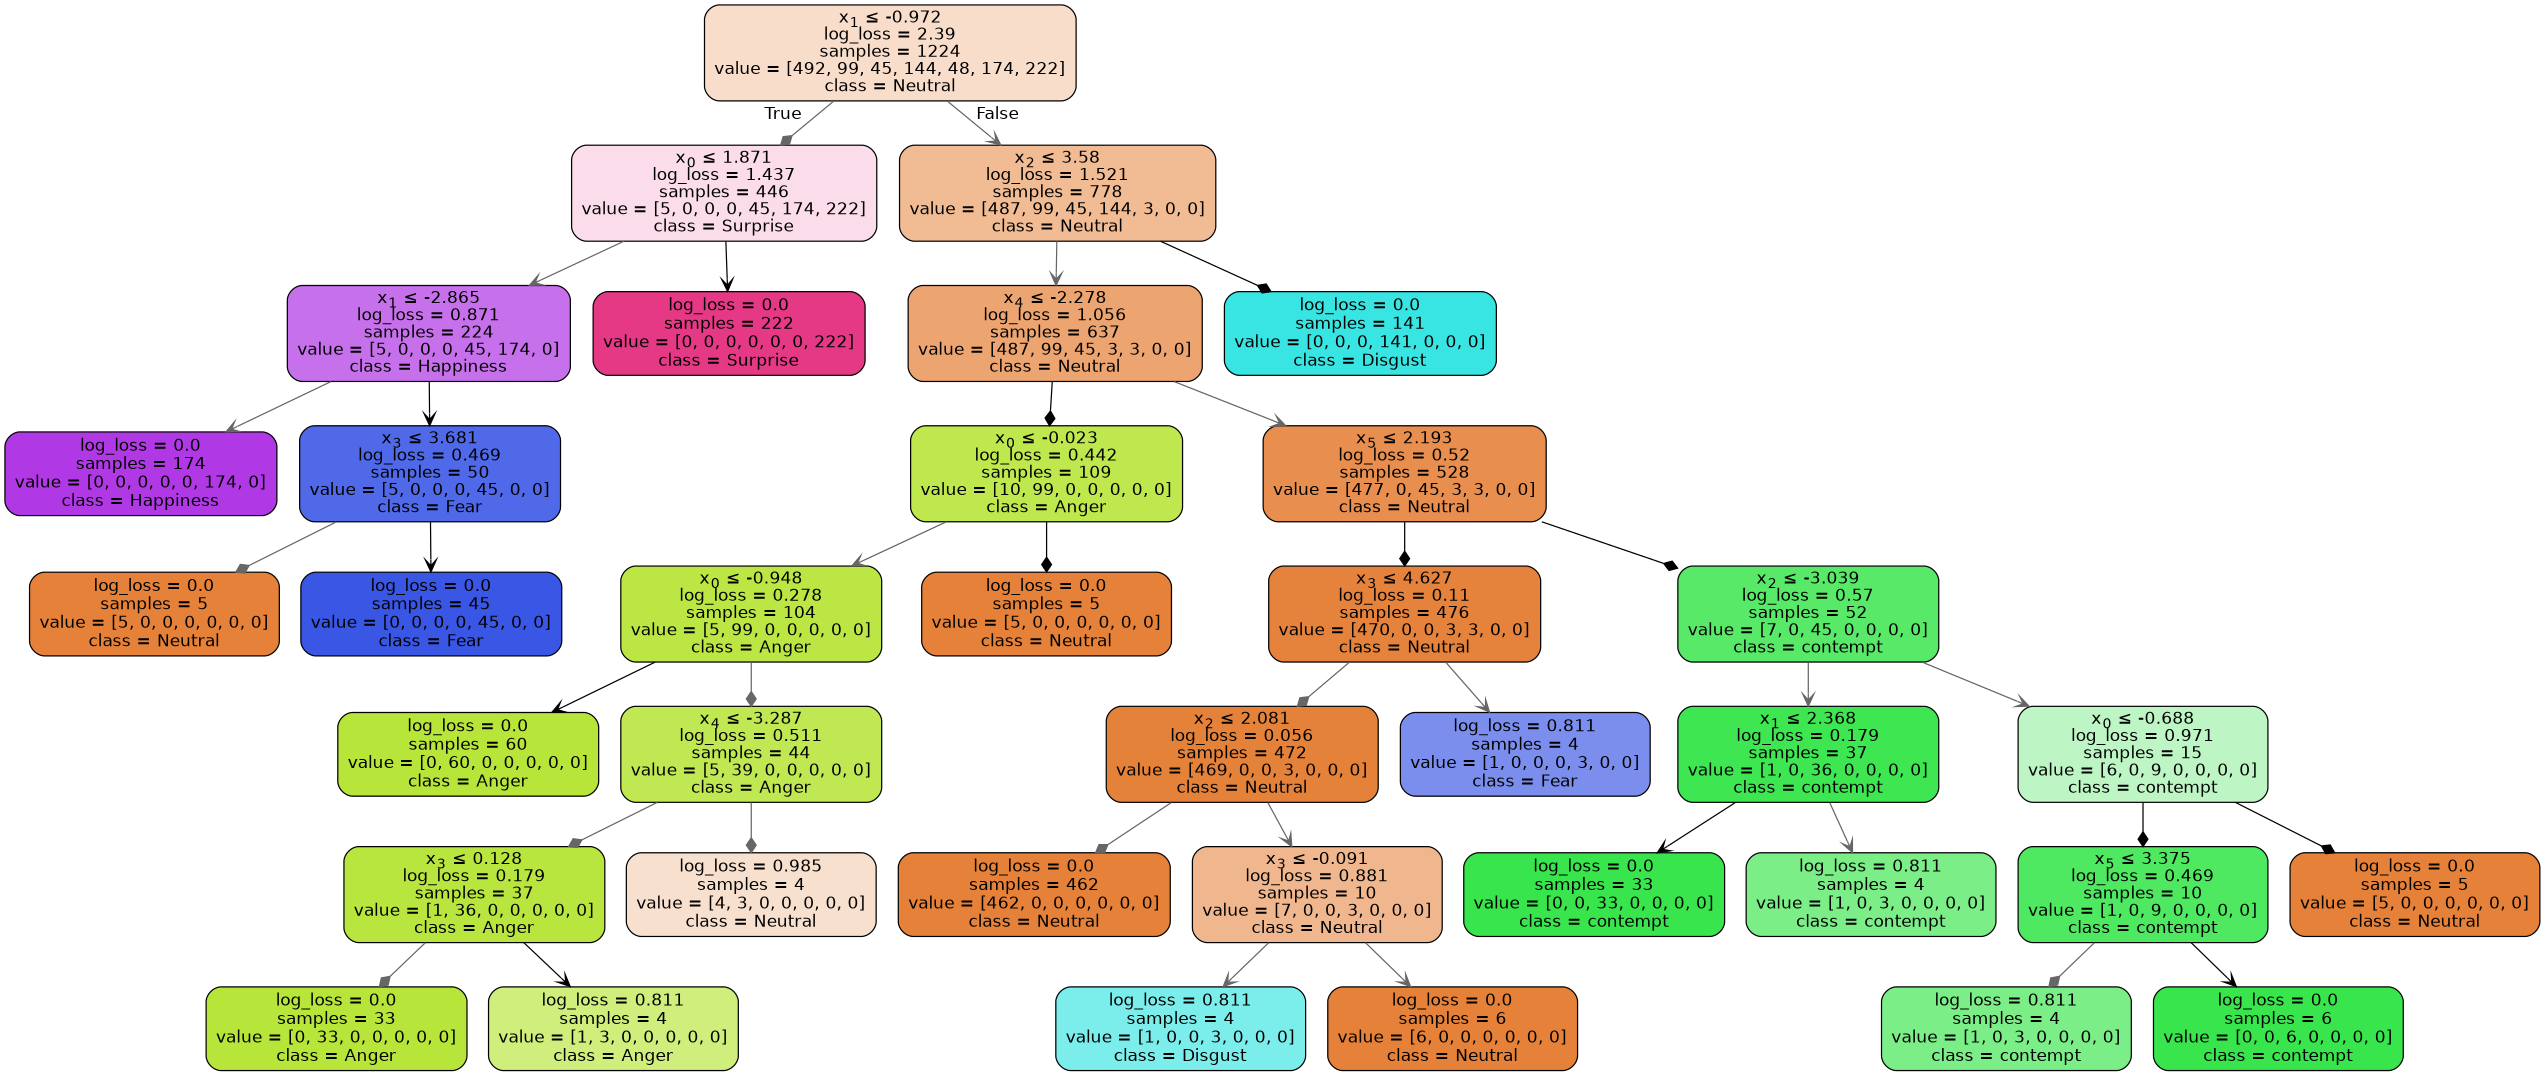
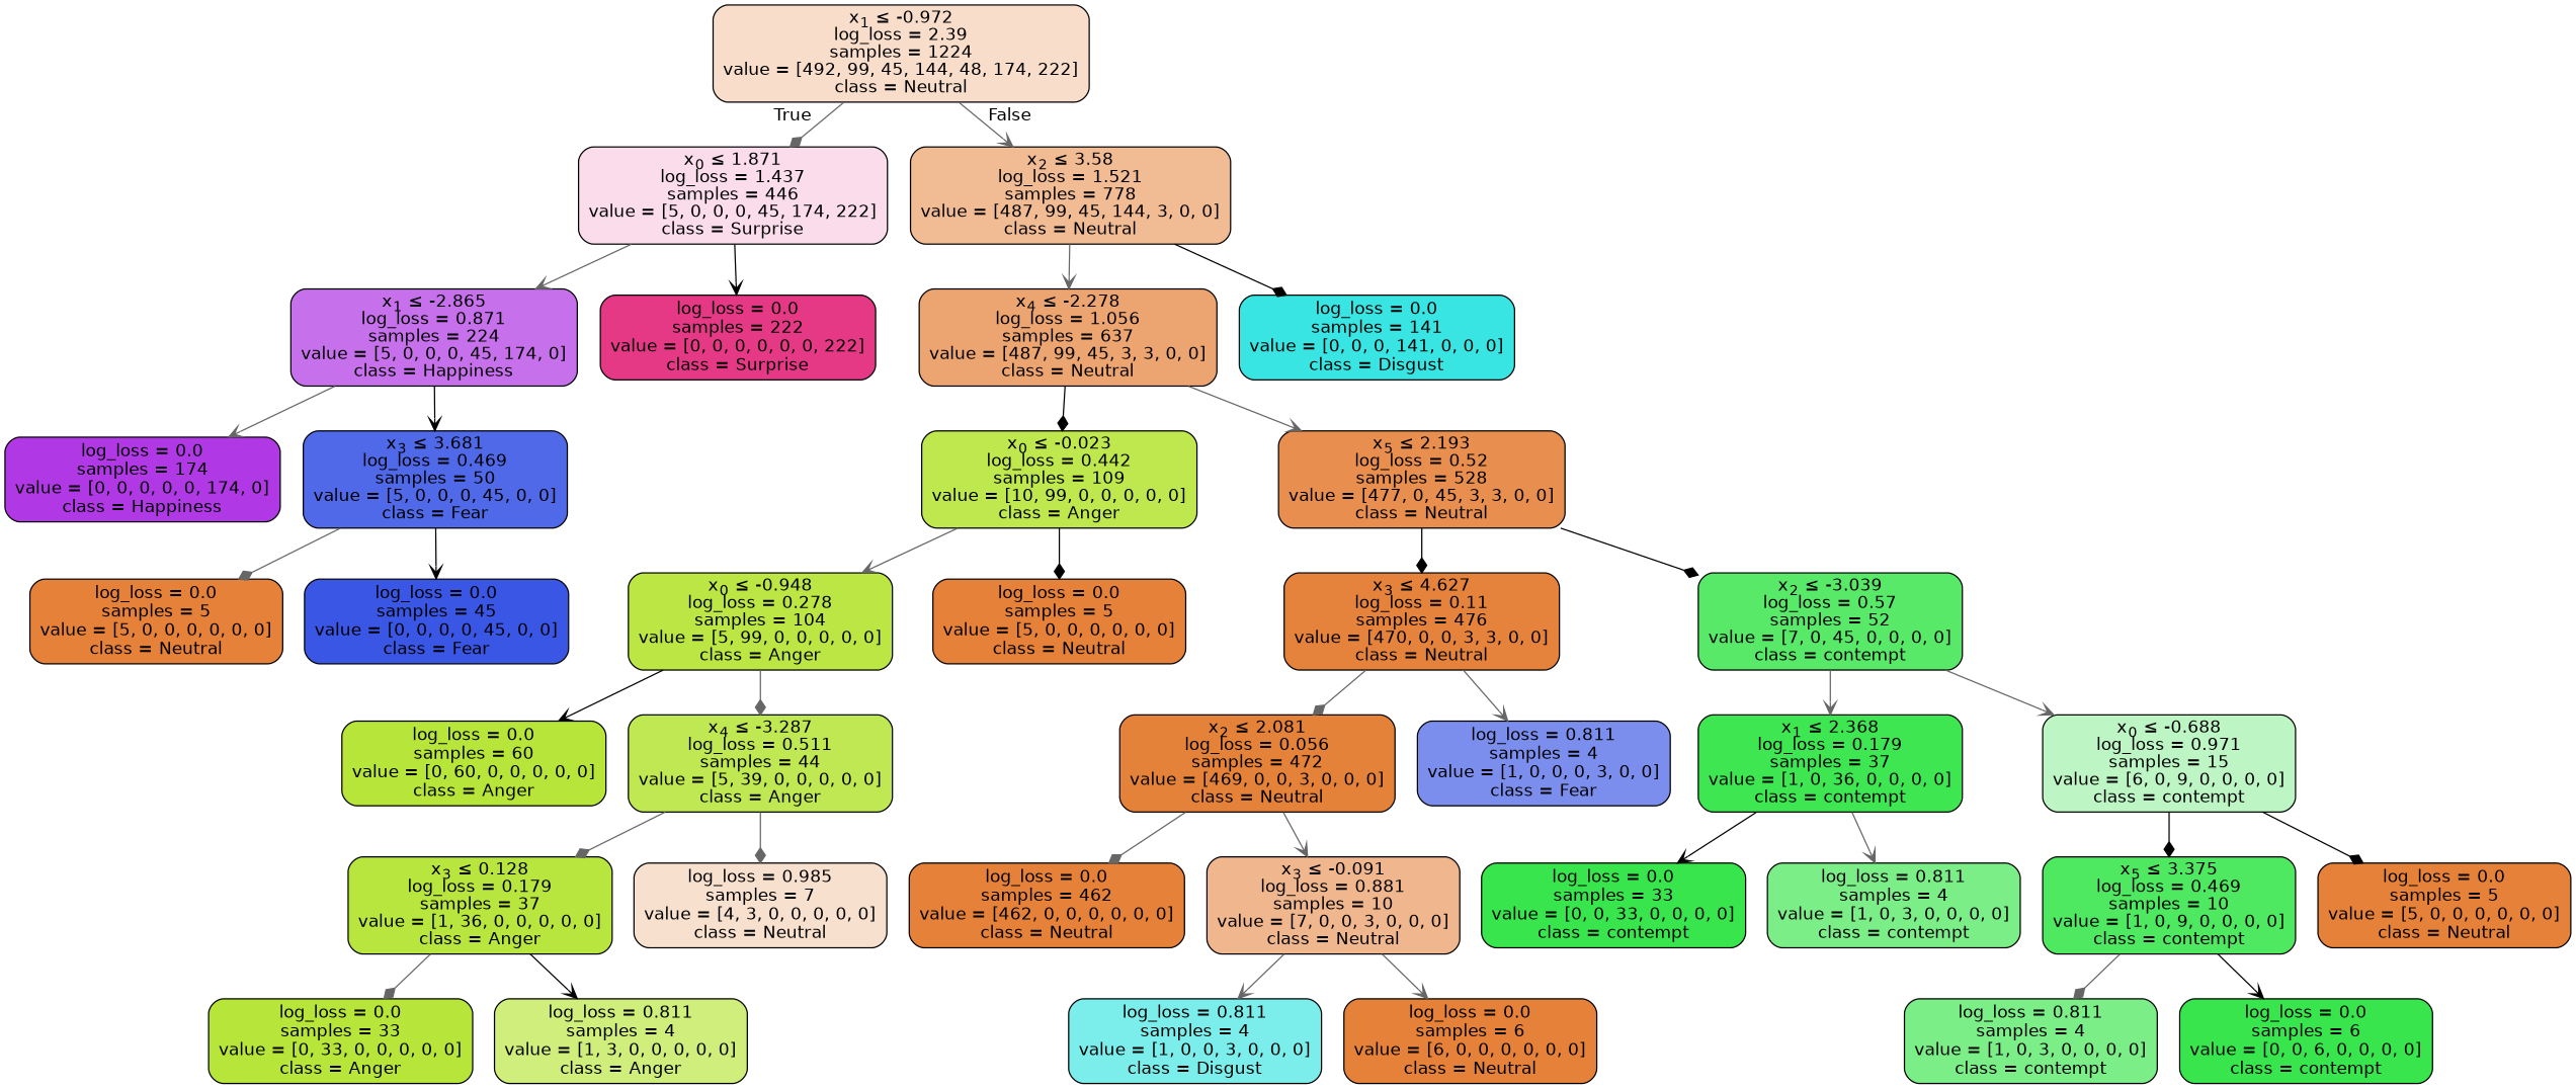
  digraph {
    node [color=black fillcolor="#e58139" fontname=helvetica shape=box style="filled, rounded"]
    edge [fontname=helvetica color=gray40 arrowhead=vee]
    n1 [fillcolor="#f8ddca" label=<x<SUB>1</SUB> &le; -0.972<br/>log_loss = 2.39<br/>samples = 1224<br/>value = [492, 99, 45, 144, 48, 174, 222]<br/>class = Neutral>]
    n2 [fillcolor="#fadcea" label=<x<SUB>0</SUB> &le; 1.871<br/>log_loss = 1.437<br/>samples = 446<br/>value = [5, 0, 0, 0, 45, 174, 222]<br/>class = Surprise>]
    n3 [fillcolor="#f1bb94" label=<x<SUB>2</SUB> &le; 3.58<br/>log_loss = 1.521<br/>samples = 778<br/>value = [487, 99, 45, 144, 3, 0, 0]<br/>class = Neutral>]
    n4 [fillcolor="#c770ec" label=<x<SUB>1</SUB> &le; -2.865<br/>log_loss = 0.871<br/>samples = 224<br/>value = [5, 0, 0, 0, 45, 174, 0]<br/>class = Happiness>]
    n5 [fillcolor="#e53986" label=<log_loss = 0.0<br/>samples = 222<br/>value = [0, 0, 0, 0, 0, 0, 222]<br/>class = Surprise>]
    n6 [fillcolor="#b139e5" label=<log_loss = 0.0<br/>samples = 174<br/>value = [0, 0, 0, 0, 0, 174, 0]<br/>class = Happiness>]
    n7 [fillcolor="#4f69e8" label=<x<SUB>3</SUB> &le; 3.681<br/>log_loss = 0.469<br/>samples = 50<br/>value = [5, 0, 0, 0, 45, 0, 0]<br/>class = Fear>]
    n8 [label=<log_loss = 0.0<br/>samples = 5<br/>value = [5, 0, 0, 0, 0, 0, 0]<br/>class = Neutral>]
    n9 [fillcolor="#3956e5" label=<log_loss = 0.0<br/>samples = 45<br/>value = [0, 0, 0, 0, 45, 0, 0]<br/>class = Fear>]
    n10 [fillcolor="#eca470" label=<x<SUB>4</SUB> &le; -2.278<br/>log_loss = 1.056<br/>samples = 637<br/>value = [487, 99, 45, 3, 3, 0, 0]<br/>class = Neutral>]
    n11 [fillcolor="#39e5e2" label=<log_loss = 0.0<br/>samples = 141<br/>value = [0, 0, 0, 141, 0, 0, 0]<br/>class = Disgust>]
    n12 [fillcolor="#bee84d" label=<x<SUB>0</SUB> &le; -0.023<br/>log_loss = 0.442<br/>samples = 109<br/>value = [10, 99, 0, 0, 0, 0, 0]<br/>class = Anger>]
    n13 [fillcolor="#e88e4e" label=<x<SUB>5</SUB> &le; 2.193<br/>log_loss = 0.52<br/>samples = 528<br/>value = [477, 0, 45, 3, 3, 0, 0]<br/>class = Neutral>]
    n14 [fillcolor="#bbe643" label=<x<SUB>0</SUB> &le; -0.948<br/>log_loss = 0.278<br/>samples = 104<br/>value = [5, 99, 0, 0, 0, 0, 0]<br/>class = Anger>]
    n15 [label=<log_loss = 0.0<br/>samples = 5<br/>value = [5, 0, 0, 0, 0, 0, 0]<br/>class = Neutral>]
    n16 [fillcolor="#b7e539" label=<log_loss = 0.0<br/>samples = 60<br/>value = [0, 60, 0, 0, 0, 0, 0]<br/>class = Anger>]
    n17 [fillcolor="#c0e852" label=<x<SUB>4</SUB> &le; -3.287<br/>log_loss = 0.511<br/>samples = 44<br/>value = [5, 39, 0, 0, 0, 0, 0]<br/>class = Anger>]
    n18 [fillcolor="#b9e63e" label=<x<SUB>3</SUB> &le; 0.128<br/>log_loss = 0.179<br/>samples = 37<br/>value = [1, 36, 0, 0, 0, 0, 0]<br/>class = Anger>]
-   n19 [fillcolor="#f8e0ce" label=<log_loss = 0.985<br/>samples = 4<br/>value = [4, 3, 0, 0, 0, 0, 0]<br/>class = Neutral>]
+   n19 [fillcolor="#f8e0ce" label=<log_loss = 0.985<br/>samples = 7<br/>value = [4, 3, 0, 0, 0, 0, 0]<br/>class = Neutral>]
    n20 [fillcolor="#b7e539" label=<log_loss = 0.0<br/>samples = 33<br/>value = [0, 33, 0, 0, 0, 0, 0]<br/>class = Anger>]
    n21 [fillcolor="#cfee7b" label=<log_loss = 0.811<br/>samples = 4<br/>value = [1, 3, 0, 0, 0, 0, 0]<br/>class = Anger>]
    n22 [fillcolor="#e5833c" label=<x<SUB>3</SUB> &le; 4.627<br/>log_loss = 0.11<br/>samples = 476<br/>value = [470, 0, 0, 3, 3, 0, 0]<br/>class = Neutral>]
    n23 [fillcolor="#58e969" label=<x<SUB>2</SUB> &le; -3.039<br/>log_loss = 0.57<br/>samples = 52<br/>value = [7, 0, 45, 0, 0, 0, 0]<br/>class = contempt>]
    n24 [fillcolor="#e5823a" label=<x<SUB>2</SUB> &le; 2.081<br/>log_loss = 0.056<br/>samples = 472<br/>value = [469, 0, 0, 3, 0, 0, 0]<br/>class = Neutral>]
    n25 [fillcolor="#7b8eee" label=<log_loss = 0.811<br/>samples = 4<br/>value = [1, 0, 0, 0, 3, 0, 0]<br/>class = Fear>]
    n26 [label=<log_loss = 0.0<br/>samples = 462<br/>value = [462, 0, 0, 0, 0, 0, 0]<br/>class = Neutral>]
    n27 [fillcolor="#f0b78e" label=<x<SUB>3</SUB> &le; -0.091<br/>log_loss = 0.881<br/>samples = 10<br/>value = [7, 0, 0, 3, 0, 0, 0]<br/>class = Neutral>]
    n28 [fillcolor="#7beeec" label=<log_loss = 0.811<br/>samples = 4<br/>value = [1, 0, 0, 3, 0, 0, 0]<br/>class = Disgust>]
    n29 [label=<log_loss = 0.0<br/>samples = 6<br/>value = [6, 0, 0, 0, 0, 0, 0]<br/>class = Neutral>]
    n30 [fillcolor="#3ee652" label=<x<SUB>1</SUB> &le; 2.368<br/>log_loss = 0.179<br/>samples = 37<br/>value = [1, 0, 36, 0, 0, 0, 0]<br/>class = contempt>]
    n31 [fillcolor="#bdf6c4" label=<x<SUB>0</SUB> &le; -0.688<br/>log_loss = 0.971<br/>samples = 15<br/>value = [6, 0, 9, 0, 0, 0, 0]<br/>class = contempt>]
    n32 [fillcolor="#39e54d" label=<log_loss = 0.0<br/>samples = 33<br/>value = [0, 0, 33, 0, 0, 0, 0]<br/>class = contempt>]
    n33 [fillcolor="#7bee88" label=<log_loss = 0.811<br/>samples = 4<br/>value = [1, 0, 3, 0, 0, 0, 0]<br/>class = contempt>]
    n34 [fillcolor="#4fe861" label=<x<SUB>5</SUB> &le; 3.375<br/>log_loss = 0.469<br/>samples = 10<br/>value = [1, 0, 9, 0, 0, 0, 0]<br/>class = contempt>]
    n35 [label=<log_loss = 0.0<br/>samples = 5<br/>value = [5, 0, 0, 0, 0, 0, 0]<br/>class = Neutral>]
    n36 [fillcolor="#7bee88" label=<log_loss = 0.811<br/>samples = 4<br/>value = [1, 0, 3, 0, 0, 0, 0]<br/>class = contempt>]
    n37 [fillcolor="#39e54d" label=<log_loss = 0.0<br/>samples = 6<br/>value = [0, 0, 6, 0, 0, 0, 0]<br/>class = contempt>]
    n1 -> n2 [headlabel=True labelangle=45 labeldistance=2.5 arrowhead=diamond]
    n1 -> n3 [headlabel=False labelangle=-45 labeldistance=2.5]
    n2 -> n4
    n2 -> n5 [color=black]
    n3 -> n10
    n3 -> n11 [color=black arrowhead=diamond]
    n4 -> n6
    n4 -> n7 [color=black]
    n7 -> n8 [arrowhead=diamond]
    n7 -> n9 [color=black]
    n10 -> n12 [color=black arrowhead=diamond]
    n10 -> n13
    n12 -> n14
    n12 -> n15 [color=black arrowhead=diamond]
    n13 -> n22 [color=black arrowhead=diamond]
    n13 -> n23 [color=black arrowhead=diamond]
    n14 -> n16 [color=black]
    n14 -> n17 [arrowhead=diamond]
    n17 -> n18 [arrowhead=diamond]
    n17 -> n19 [arrowhead=diamond]
    n18 -> n20 [arrowhead=diamond]
    n18 -> n21 [color=black]
    n22 -> n24 [arrowhead=diamond]
    n22 -> n25
    n23 -> n30
    n23 -> n31
    n24 -> n26 [arrowhead=diamond]
    n24 -> n27
    n27 -> n28
    n27 -> n29
    n30 -> n32 [color=black]
    n30 -> n33
    n31 -> n34 [color=black arrowhead=diamond]
    n31 -> n35 [color=black arrowhead=diamond]
    n34 -> n36 [arrowhead=diamond]
    n34 -> n37 [color=black]
  }
